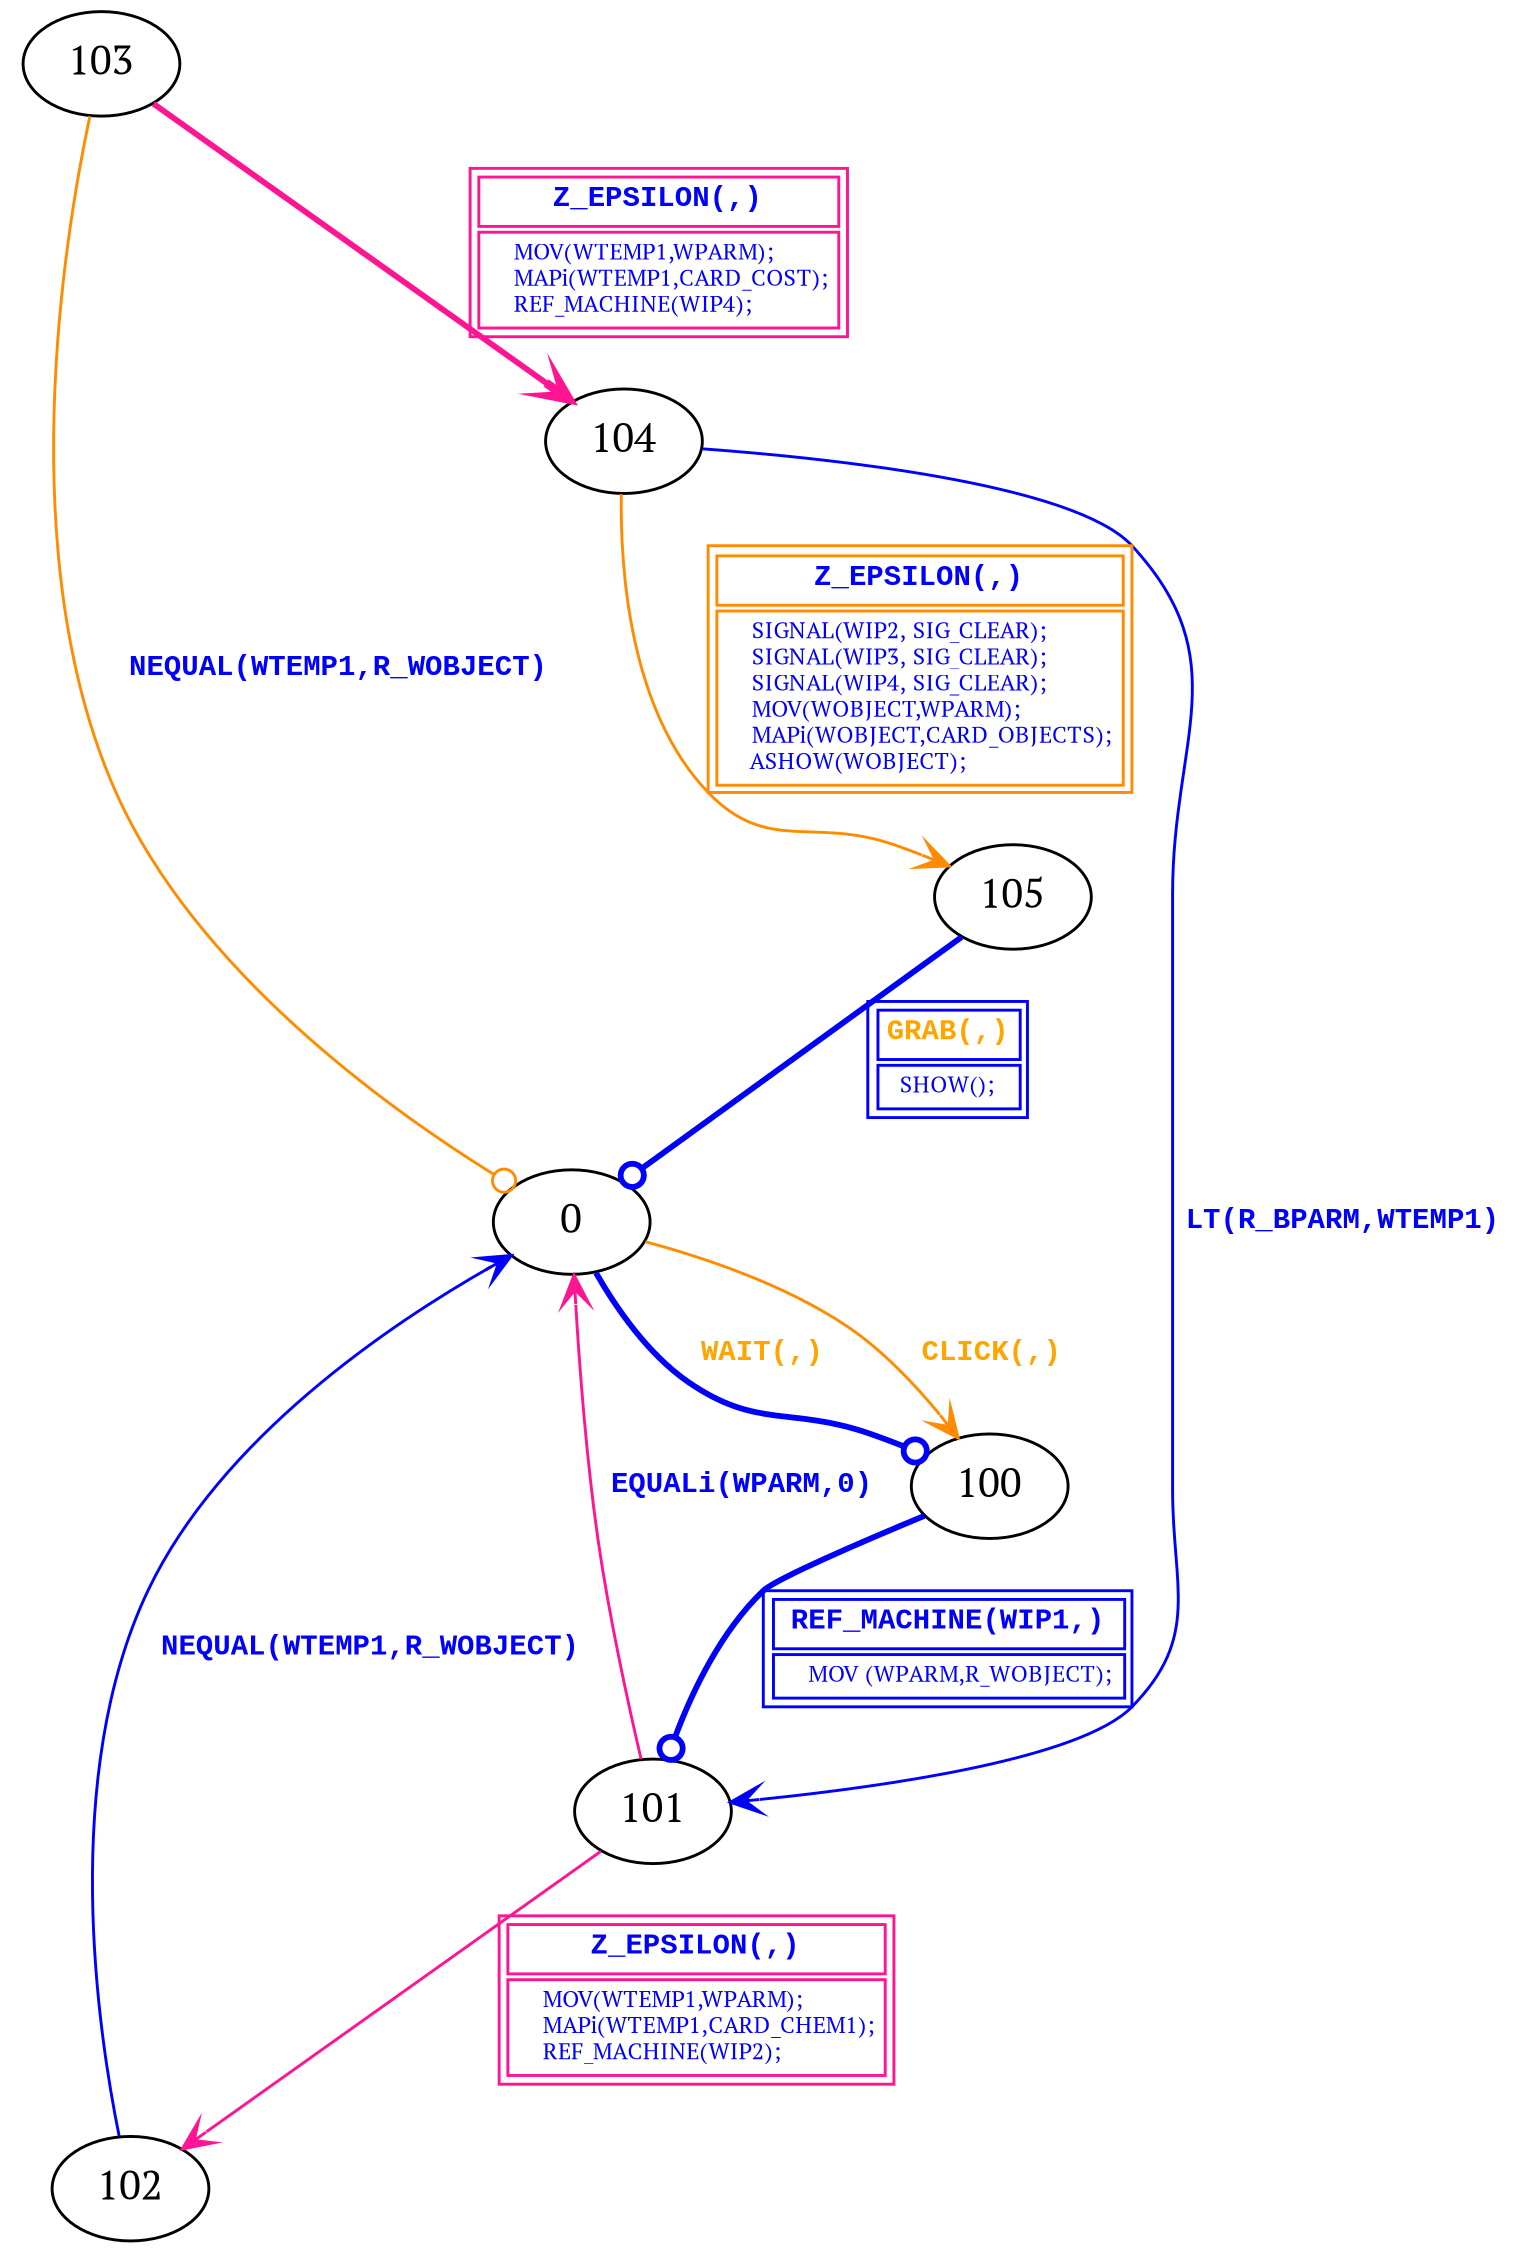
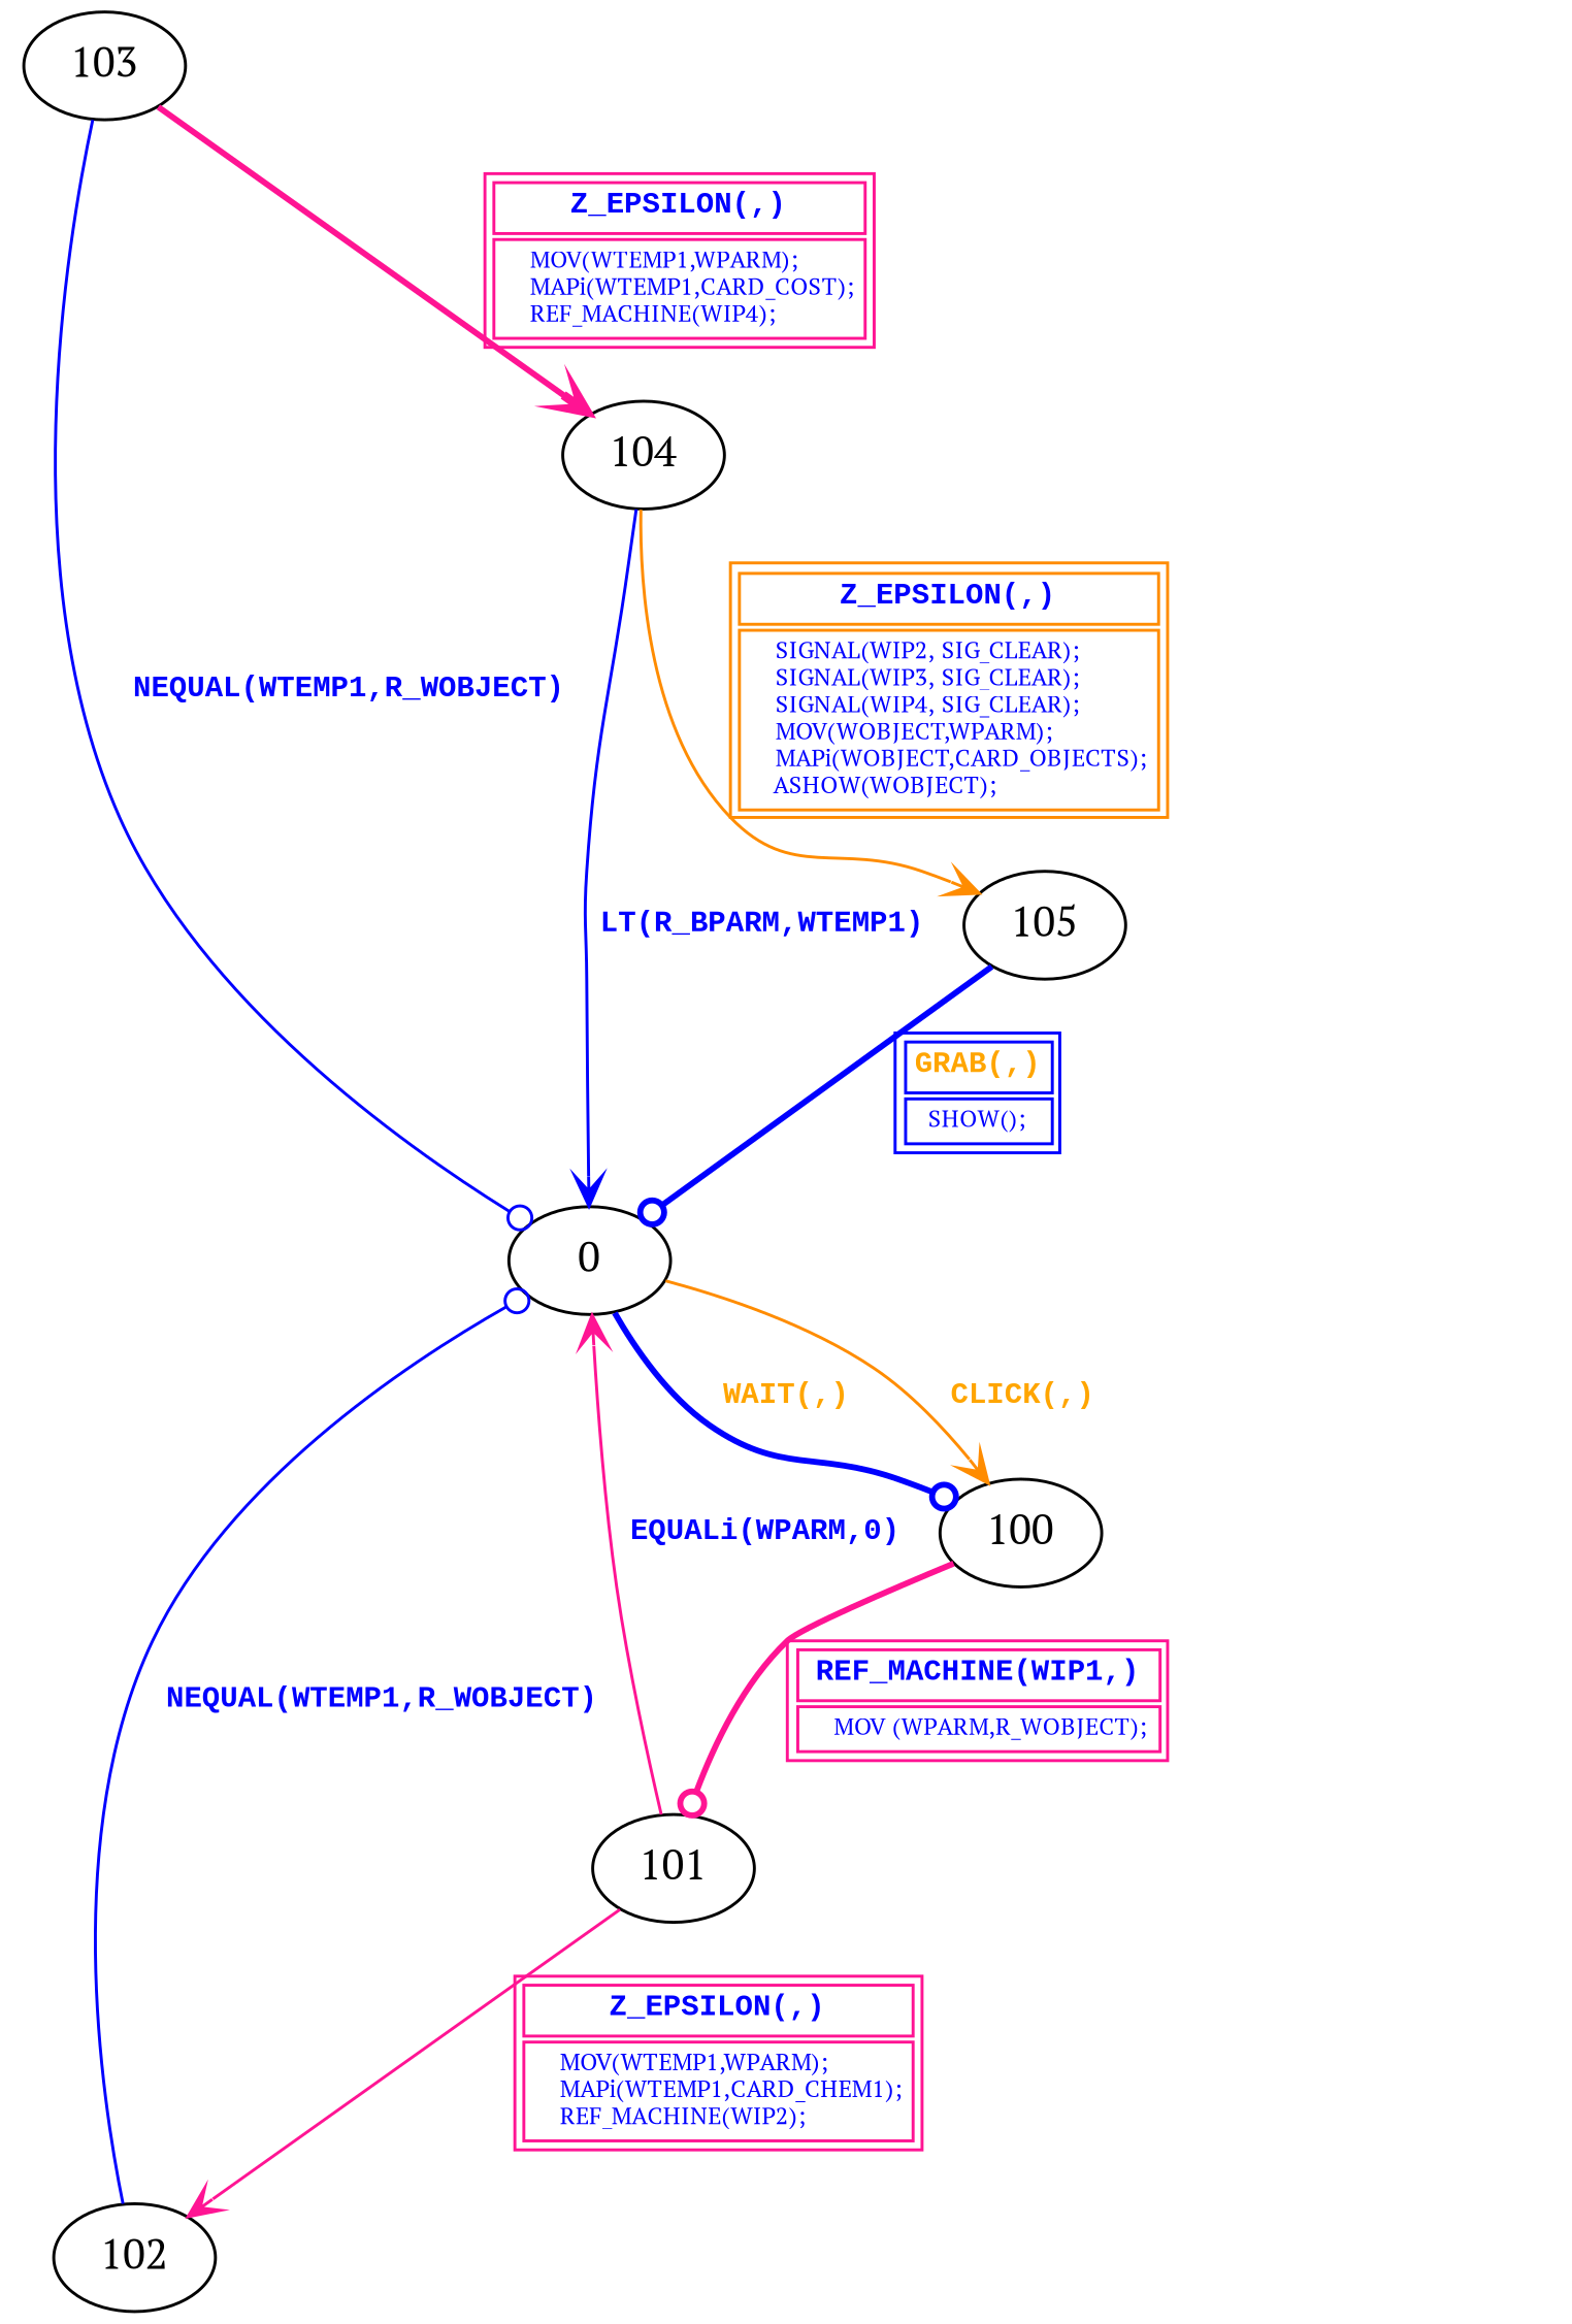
  digraph {
    fontname="PT Serif"
    node [fontname="PT Serif" shape=oval]
    edge [arrowhead=vee color=blue fontcolor=blue fontname="PT Serif" style=solid]
    0
    100
    101
    102
    103
    104
    105
    0 -> 100 [color=darkorange fontcolor=orange label=< <table border="0"><tr><td><font face="Courier New" point-size="10"><b>CLICK(,)<br align="left"/></b></font></td></tr> </table>>]
    0 -> 100 [arrowhead=odot fontcolor=orange label=< <table border="0"><tr><td><font face="Courier New" point-size="10"><b>WAIT(,)<br align="left"/></b></font></td></tr> </table>> style=bold]
-   100 -> 101 [arrowhead=odot label=< <table border="1"><tr><td><font face="Courier New" point-size="10"><b>REF_MACHINE(WIP1,)<br align="left"/></b></font></td></tr> <tr><td><font point-size="8" color ="blue">    MOV (WPARM,R_WOBJECT);<br align="left"/></font></td></tr></table>> style=bold]
+   100 -> 101 [arrowhead=odot color=deeppink label=< <table border="1"><tr><td><font face="Courier New" point-size="10"><b>REF_MACHINE(WIP1,)<br align="left"/></b></font></td></tr> <tr><td><font point-size="8" color ="blue">    MOV (WPARM,R_WOBJECT);<br align="left"/></font></td></tr></table>> style=bold]
    101 -> 0 [color=deeppink label=< <table border="0"><tr><td><font face="Courier New" point-size="10"><b>EQUALi(WPARM,0)<br align="left"/></b></font></td></tr> </table>>]
    101 -> 102 [color=deeppink label=< <table border="1"><tr><td><font face="Courier New" point-size="10"><b>Z_EPSILON(,)<br align="left"/></b></font></td></tr> <tr><td><font point-size="8" color ="blue">    MOV(WTEMP1,WPARM);<br align="left"/>    MAPi(WTEMP1,CARD_CHEM1);<br align="left"/>    REF_MACHINE(WIP2);<br align="left"/></font></td></tr></table>>]
-   102 -> 0 [label=< <table border="0"><tr><td><font face="Courier New" point-size="10"><b>NEQUAL(WTEMP1,R_WOBJECT)<br align="left"/></b></font></td></tr> </table>>]
-   103 -> 0 [arrowhead=odot color=darkorange label=< <table border="0"><tr><td><font face="Courier New" point-size="10"><b>NEQUAL(WTEMP1,R_WOBJECT)<br align="left"/></b></font></td></tr> </table>>]
+   102 -> 0 [arrowhead=odot label=< <table border="0"><tr><td><font face="Courier New" point-size="10"><b>NEQUAL(WTEMP1,R_WOBJECT)<br align="left"/></b></font></td></tr> </table>>]
+   103 -> 0 [arrowhead=odot label=< <table border="0"><tr><td><font face="Courier New" point-size="10"><b>NEQUAL(WTEMP1,R_WOBJECT)<br align="left"/></b></font></td></tr> </table>>]
    103 -> 104 [color=deeppink label=< <table border="1"><tr><td><font face="Courier New" point-size="10"><b>Z_EPSILON(,)<br align="left"/></b></font></td></tr> <tr><td><font point-size="8" color ="blue">    MOV(WTEMP1,WPARM);<br align="left"/>    MAPi(WTEMP1,CARD_COST);<br align="left"/>    REF_MACHINE(WIP4);<br align="left"/></font></td></tr></table>> style=bold]
-   104 -> 101 [label=< <table border="0"><tr><td><font face="Courier New" point-size="10"><b>LT(R_BPARM,WTEMP1)<br align="left"/></b></font></td></tr> </table>>]
+   104 -> 0 [label=< <table border="0"><tr><td><font face="Courier New" point-size="10"><b>LT(R_BPARM,WTEMP1)<br align="left"/></b></font></td></tr> </table>>]
    104 -> 105 [color=darkorange label=< <table border="1"><tr><td><font face="Courier New" point-size="10"><b>Z_EPSILON(,)<br align="left"/></b></font></td></tr> <tr><td><font point-size="8" color ="blue">    SIGNAL(WIP2, SIG_CLEAR);<br align="left"/>    SIGNAL(WIP3, SIG_CLEAR);<br align="left"/>    SIGNAL(WIP4, SIG_CLEAR);<br align="left"/>    MOV(WOBJECT,WPARM);<br align="left"/>    MAPi(WOBJECT,CARD_OBJECTS);<br align="left"/>    ASHOW(WOBJECT);<br align="left"/></font></td></tr></table>>]
    105 -> 0 [arrowhead=odot fontcolor=orange label=< <table border="1"><tr><td><font face="Courier New" point-size="10"><b>GRAB(,)<br align="left"/></b></font></td></tr> <tr><td><font point-size="8" color ="blue">SHOW();<br align="left"/></font></td></tr></table>> style=bold]
  }
